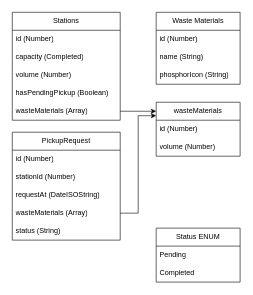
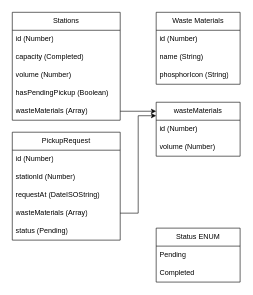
  <mxCell id="0" />
  <mxCell id="1" parent="0" />
  <mxCell id="2" value="Stations" style="swimlane;fontStyle=0;childLayout=stackLayout;horizontal=1;startSize=30;horizontalStack=0;resizeParent=1;resizeParentMax=0;resizeLast=0;collapsible=1;marginBottom=0;whiteSpace=wrap;html=1;" vertex="1" parent="1"><mxGeometry x="20" y="20" width="180" height="180" as="geometry" /></mxCell>
  <mxCell id="3" value="id (Number)" style="text;strokeColor=none;fillColor=none;align=left;verticalAlign=middle;spacingLeft=4;spacingRight=4;overflow=hidden;points=[[0,0.5],[1,0.5]];portConstraint=eastwest;rotatable=0;whiteSpace=wrap;html=1;" vertex="1" parent="2"><mxGeometry y="30" width="180" height="30" as="geometry" /></mxCell>
  <mxCell id="4" value="capacity (Completed)" style="text;strokeColor=none;fillColor=none;align=left;verticalAlign=middle;spacingLeft=4;spacingRight=4;overflow=hidden;points=[[0,0.5],[1,0.5]];portConstraint=eastwest;rotatable=0;whiteSpace=wrap;html=1;" vertex="1" parent="2"><mxGeometry y="60" width="180" height="30" as="geometry" /></mxCell>
  <mxCell id="5" value="volume (Number)" style="text;strokeColor=none;fillColor=none;align=left;verticalAlign=middle;spacingLeft=4;spacingRight=4;overflow=hidden;points=[[0,0.5],[1,0.5]];portConstraint=eastwest;rotatable=0;whiteSpace=wrap;html=1;" vertex="1" parent="2"><mxGeometry y="90" width="180" height="30" as="geometry" /></mxCell>
  <mxCell id="6" value="hasPendingPickup (Boolean)" style="text;strokeColor=none;fillColor=none;align=left;verticalAlign=middle;spacingLeft=4;spacingRight=4;overflow=hidden;points=[[0,0.5],[1,0.5]];portConstraint=eastwest;rotatable=0;whiteSpace=wrap;html=1;" vertex="1" parent="2"><mxGeometry y="120" width="180" height="30" as="geometry" /></mxCell>
  <mxCell id="7" value="wasteMaterials (Array)" style="text;strokeColor=none;fillColor=none;align=left;verticalAlign=middle;spacingLeft=4;spacingRight=4;overflow=hidden;points=[[0,0.5],[1,0.5]];portConstraint=eastwest;rotatable=0;whiteSpace=wrap;html=1;" vertex="1" parent="2"><mxGeometry y="150" width="180" height="30" as="geometry" /></mxCell>
  <mxCell id="8" value="Waste Materials" style="swimlane;fontStyle=0;childLayout=stackLayout;horizontal=1;startSize=30;horizontalStack=0;resizeParent=1;resizeParentMax=0;resizeLast=0;collapsible=1;marginBottom=0;whiteSpace=wrap;html=1;" vertex="1" parent="1"><mxGeometry x="260" y="20" width="140" height="120" as="geometry" /></mxCell>
  <mxCell id="9" value="id (Number)" style="text;strokeColor=none;fillColor=none;align=left;verticalAlign=middle;spacingLeft=4;spacingRight=4;overflow=hidden;points=[[0,0.5],[1,0.5]];portConstraint=eastwest;rotatable=0;whiteSpace=wrap;html=1;" vertex="1" parent="8"><mxGeometry y="30" width="140" height="30" as="geometry" /></mxCell>
  <mxCell id="10" value="name (String)" style="text;strokeColor=none;fillColor=none;align=left;verticalAlign=middle;spacingLeft=4;spacingRight=4;overflow=hidden;points=[[0,0.5],[1,0.5]];portConstraint=eastwest;rotatable=0;whiteSpace=wrap;html=1;" vertex="1" parent="8"><mxGeometry y="60" width="140" height="30" as="geometry" /></mxCell>
  <mxCell id="11" value="phosphorIcon (String)" style="text;strokeColor=none;fillColor=none;align=left;verticalAlign=middle;spacingLeft=4;spacingRight=4;overflow=hidden;points=[[0,0.5],[1,0.5]];portConstraint=eastwest;rotatable=0;whiteSpace=wrap;html=1;" vertex="1" parent="8"><mxGeometry y="90" width="140" height="30" as="geometry" /></mxCell>
  <mxCell id="12" value="wasteMaterials" style="swimlane;fontStyle=0;childLayout=stackLayout;horizontal=1;startSize=30;horizontalStack=0;resizeParent=1;resizeParentMax=0;resizeLast=0;collapsible=1;marginBottom=0;whiteSpace=wrap;html=1;" vertex="1" parent="1"><mxGeometry x="260" y="170" width="140" height="90" as="geometry" /></mxCell>
  <mxCell id="13" value="id (Number)" style="text;strokeColor=none;fillColor=none;align=left;verticalAlign=middle;spacingLeft=4;spacingRight=4;overflow=hidden;points=[[0,0.5],[1,0.5]];portConstraint=eastwest;rotatable=0;whiteSpace=wrap;html=1;" vertex="1" parent="12"><mxGeometry y="30" width="140" height="30" as="geometry" /></mxCell>
  <mxCell id="14" value="volume (Number)" style="text;strokeColor=none;fillColor=none;align=left;verticalAlign=middle;spacingLeft=4;spacingRight=4;overflow=hidden;points=[[0,0.5],[1,0.5]];portConstraint=eastwest;rotatable=0;whiteSpace=wrap;html=1;" vertex="1" parent="12"><mxGeometry y="60" width="140" height="30" as="geometry" /></mxCell>
  <mxCell id="15" style="edgeStyle=orthogonalEdgeStyle;rounded=0;orthogonalLoop=1;jettySize=auto;html=1;entryX=0;entryY=0.167;entryDx=0;entryDy=0;entryPerimeter=0;" edge="1" parent="1" source="7" target="12"><mxGeometry relative="1" as="geometry" /></mxCell>
  <mxCell id="16" value="PickupRequest" style="swimlane;fontStyle=0;childLayout=stackLayout;horizontal=1;startSize=30;horizontalStack=0;resizeParent=1;resizeParentMax=0;resizeLast=0;collapsible=1;marginBottom=0;whiteSpace=wrap;html=1;" vertex="1" parent="1"><mxGeometry x="20" y="220" width="180" height="180" as="geometry" /></mxCell>
  <mxCell id="17" value="id (Number)" style="text;strokeColor=none;fillColor=none;align=left;verticalAlign=middle;spacingLeft=4;spacingRight=4;overflow=hidden;points=[[0,0.5],[1,0.5]];portConstraint=eastwest;rotatable=0;whiteSpace=wrap;html=1;" vertex="1" parent="16"><mxGeometry y="30" width="180" height="30" as="geometry" /></mxCell>
  <mxCell id="18" value="stationId (Number)" style="text;strokeColor=none;fillColor=none;align=left;verticalAlign=middle;spacingLeft=4;spacingRight=4;overflow=hidden;points=[[0,0.5],[1,0.5]];portConstraint=eastwest;rotatable=0;whiteSpace=wrap;html=1;" vertex="1" parent="16"><mxGeometry y="60" width="180" height="30" as="geometry" /></mxCell>
  <mxCell id="19" value="requestAt (DateISOString)" style="text;strokeColor=none;fillColor=none;align=left;verticalAlign=middle;spacingLeft=4;spacingRight=4;overflow=hidden;points=[[0,0.5],[1,0.5]];portConstraint=eastwest;rotatable=0;whiteSpace=wrap;html=1;" vertex="1" parent="16"><mxGeometry y="90" width="180" height="30" as="geometry" /></mxCell>
  <mxCell id="20" value="wasteMaterials (Array)" style="text;strokeColor=none;fillColor=none;align=left;verticalAlign=middle;spacingLeft=4;spacingRight=4;overflow=hidden;points=[[0,0.5],[1,0.5]];portConstraint=eastwest;rotatable=0;whiteSpace=wrap;html=1;" vertex="1" parent="16"><mxGeometry y="120" width="180" height="30" as="geometry" /></mxCell>
- <mxCell id="21" value="status (String)" style="text;strokeColor=none;fillColor=none;align=left;verticalAlign=middle;spacingLeft=4;spacingRight=4;overflow=hidden;points=[[0,0.5],[1,0.5]];portConstraint=eastwest;rotatable=0;whiteSpace=wrap;html=1;" vertex="1" parent="16"><mxGeometry y="150" width="180" height="30" as="geometry" /></mxCell>
+ <mxCell id="21" value="status (Pending)" style="text;strokeColor=none;fillColor=none;align=left;verticalAlign=middle;spacingLeft=4;spacingRight=4;overflow=hidden;points=[[0,0.5],[1,0.5]];portConstraint=eastwest;rotatable=0;whiteSpace=wrap;html=1;" vertex="1" parent="16"><mxGeometry y="150" width="180" height="30" as="geometry" /></mxCell>
  <mxCell id="22" style="edgeStyle=orthogonalEdgeStyle;rounded=0;orthogonalLoop=1;jettySize=auto;html=1;entryX=0;entryY=0.25;entryDx=0;entryDy=0;" edge="1" parent="1" source="20" target="12"><mxGeometry relative="1" as="geometry" /></mxCell>
  <mxCell id="23" value="Status ENUM" style="swimlane;fontStyle=0;childLayout=stackLayout;horizontal=1;startSize=30;horizontalStack=0;resizeParent=1;resizeParentMax=0;resizeLast=0;collapsible=1;marginBottom=0;whiteSpace=wrap;html=1;" vertex="1" parent="1"><mxGeometry x="260" y="380" width="140" height="90" as="geometry" /></mxCell>
  <mxCell id="24" value="Pending" style="text;strokeColor=none;fillColor=none;align=left;verticalAlign=middle;spacingLeft=4;spacingRight=4;overflow=hidden;points=[[0,0.5],[1,0.5]];portConstraint=eastwest;rotatable=0;whiteSpace=wrap;html=1;" vertex="1" parent="23"><mxGeometry y="30" width="140" height="30" as="geometry" /></mxCell>
  <mxCell id="25" value="Completed" style="text;strokeColor=none;fillColor=none;align=left;verticalAlign=middle;spacingLeft=4;spacingRight=4;overflow=hidden;points=[[0,0.5],[1,0.5]];portConstraint=eastwest;rotatable=0;whiteSpace=wrap;html=1;" vertex="1" parent="23"><mxGeometry y="60" width="140" height="30" as="geometry" /></mxCell>
